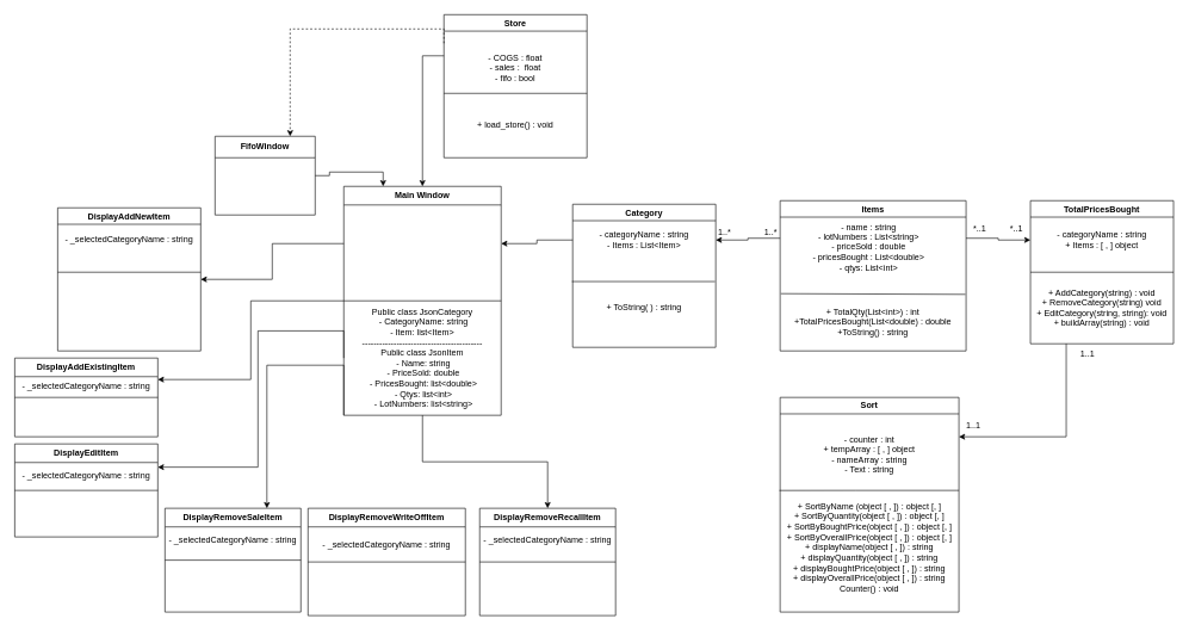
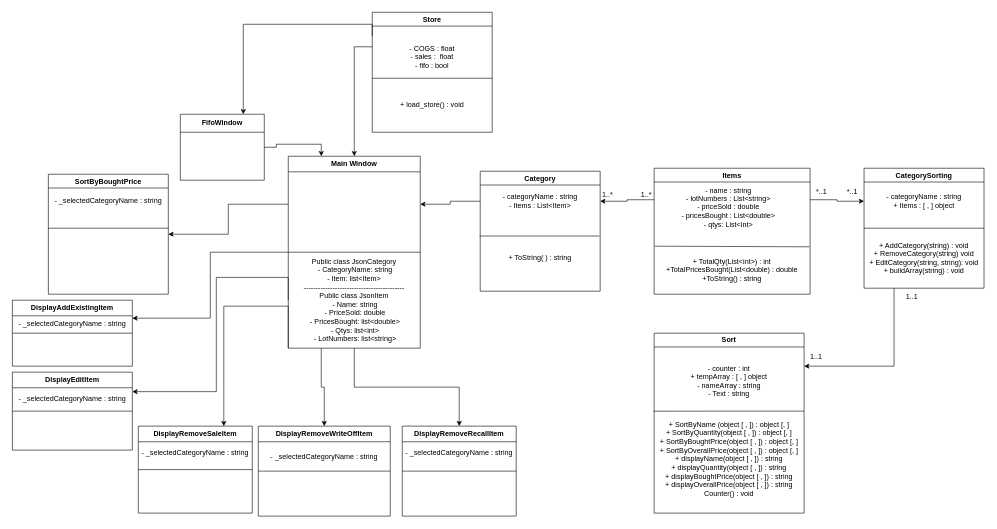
  <mxCell id="0" />
  <mxCell id="1" parent="0" />
  <mxCell id="2" value="Sort" style="swimlane;whiteSpace=wrap;html=1;" parent="1" vertex="1"><mxGeometry x="1090" y="555" width="250" height="300" as="geometry" /></mxCell>
  <mxCell id="3" value="&lt;div&gt;- counter : int&lt;/div&gt;&lt;div&gt;+ tempArray : [ , ] object &lt;br&gt;&lt;/div&gt;&lt;div&gt;- nameArray : string&lt;/div&gt;&lt;div&gt;- Text : string&lt;br&gt;&lt;/div&gt;" style="text;html=1;strokeColor=none;fillColor=none;align=center;verticalAlign=middle;whiteSpace=wrap;rounded=0;" parent="2" vertex="1"><mxGeometry y="30" width="250" height="100" as="geometry" /></mxCell>
  <mxCell id="4" value="&lt;div&gt;+ SortByName (object [ , ]) : object [, ]&lt;/div&gt;&lt;div&gt;+ SortByQuantity(object [ , ]) : object [, ]&lt;/div&gt;&lt;div&gt;+ SortByBoughtPrice(object [ , ]) : object [, ]&lt;/div&gt;&lt;div&gt;+ SortByOverallPrice(object [ , ]) : object [, ]&lt;/div&gt;&lt;div&gt;+ displayName(object [ , ]) : string&lt;/div&gt;&lt;div&gt;+ displayQuantity(object [ , ]) : string&lt;/div&gt;&lt;div&gt;+ displayBoughtPrice(object [ , ]) : string&lt;/div&gt;&lt;div&gt;+ displayOverallPrice(object [ , ]) : string&lt;/div&gt;&lt;div&gt;Counter() : void&lt;br&gt;&lt;/div&gt;" style="text;html=1;strokeColor=none;fillColor=none;align=center;verticalAlign=middle;whiteSpace=wrap;rounded=0;" parent="2" vertex="1"><mxGeometry y="120" width="250" height="180" as="geometry" /></mxCell>
  <mxCell id="5" value="" style="endArrow=none;html=1;rounded=0;exitX=-0.004;exitY=0.056;exitDx=0;exitDy=0;exitPerimeter=0;" parent="2" source="4" edge="1"><mxGeometry width="50" height="50" relative="1" as="geometry"><mxPoint x="5" y="130" as="sourcePoint" /><mxPoint x="250" y="130" as="targetPoint" /><Array as="points"><mxPoint x="105" y="130" /></Array></mxGeometry></mxCell>
- <mxCell id="6" value="DisplayAddNewItem" style="swimlane;whiteSpace=wrap;html=1;fillColor=default;" parent="1" vertex="1"><mxGeometry x="80" y="290" width="200" height="200" as="geometry" /></mxCell>
+ <mxCell id="6" value="SortByBoughtPrice" style="swimlane;whiteSpace=wrap;html=1;fillColor=default;" parent="1" vertex="1"><mxGeometry x="80" y="290" width="200" height="200" as="geometry" /></mxCell>
  <mxCell id="7" value="- _selectedCategoryName : string" style="text;html=1;strokeColor=none;fillColor=none;align=center;verticalAlign=middle;whiteSpace=wrap;rounded=0;" parent="6" vertex="1"><mxGeometry y="20" width="200" height="50" as="geometry" /></mxCell>
  <mxCell id="8" value="" style="endArrow=none;html=1;rounded=0;" parent="6" edge="1"><mxGeometry width="50" height="50" relative="1" as="geometry"><mxPoint y="90" as="sourcePoint" /><mxPoint x="200" y="90" as="targetPoint" /></mxGeometry></mxCell>
  <mxCell id="9" value="Category" style="swimlane;whiteSpace=wrap;html=1;" parent="1" vertex="1"><mxGeometry x="800" y="285" width="200" height="200" as="geometry" /></mxCell>
  <mxCell id="10" value="&lt;div&gt;- categoryName : string&lt;/div&gt;&lt;div&gt;- Items : List&amp;lt;Item&amp;gt;&lt;br&gt;&lt;/div&gt;" style="text;html=1;strokeColor=none;fillColor=none;align=center;verticalAlign=middle;whiteSpace=wrap;rounded=0;" parent="9" vertex="1"><mxGeometry y="20" width="200" height="60" as="geometry" /></mxCell>
  <mxCell id="11" value="+ ToString( ) : string" style="text;html=1;strokeColor=none;fillColor=none;align=center;verticalAlign=middle;whiteSpace=wrap;rounded=0;" parent="9" vertex="1"><mxGeometry y="90" width="200" height="110" as="geometry" /></mxCell>
  <mxCell id="12" value="" style="endArrow=none;html=1;rounded=0;exitX=-0.005;exitY=0.164;exitDx=0;exitDy=0;exitPerimeter=0;entryX=0.995;entryY=0.164;entryDx=0;entryDy=0;entryPerimeter=0;" parent="9" source="11" target="11" edge="1"><mxGeometry width="50" height="50" relative="1" as="geometry"><mxPoint x="160" y="-110" as="sourcePoint" /><mxPoint x="210" y="-160" as="targetPoint" /></mxGeometry></mxCell>
- <mxCell id="13" value="TotalPricesBought" style="swimlane;whiteSpace=wrap;html=1;" parent="1" vertex="1"><mxGeometry x="1440" y="280" width="200" height="200" as="geometry" /></mxCell>
+ <mxCell id="13" value="CategorySorting" style="swimlane;whiteSpace=wrap;html=1;" parent="1" vertex="1"><mxGeometry x="1440" y="280" width="200" height="200" as="geometry" /></mxCell>
  <mxCell id="14" value="&lt;div&gt;- categoryName : string&lt;/div&gt;&lt;div&gt;+ Items : [ , ] object&lt;br&gt;&lt;/div&gt;" style="text;html=1;strokeColor=none;fillColor=none;align=center;verticalAlign=middle;whiteSpace=wrap;rounded=0;" parent="13" vertex="1"><mxGeometry y="20" width="200" height="70" as="geometry" /></mxCell>
  <mxCell id="15" value="&lt;br&gt;&lt;div&gt;+ AddCategory(string) : void&lt;/div&gt;&lt;div&gt;+ RemoveCategory(string) void&lt;/div&gt;&lt;div&gt;+ EditCategory(string, string): void&lt;/div&gt;&lt;div&gt;+ buildArray(string) : void&lt;br&gt;&lt;/div&gt;&lt;div&gt;&lt;br&gt;&lt;/div&gt;" style="text;html=1;strokeColor=none;fillColor=none;align=center;verticalAlign=middle;whiteSpace=wrap;rounded=0;" parent="13" vertex="1"><mxGeometry y="100" width="200" height="100" as="geometry" /></mxCell>
  <mxCell id="16" value="" style="endArrow=none;html=1;rounded=0;exitX=0;exitY=0;exitDx=0;exitDy=0;entryX=1;entryY=0;entryDx=0;entryDy=0;" parent="13" source="15" target="15" edge="1"><mxGeometry width="50" height="50" relative="1" as="geometry"><mxPoint x="46" y="240" as="sourcePoint" /><mxPoint x="96" y="190" as="targetPoint" /></mxGeometry></mxCell>
  <mxCell id="17" style="edgeStyle=orthogonalEdgeStyle;rounded=0;orthogonalLoop=1;jettySize=auto;html=1;exitX=0;exitY=0.25;exitDx=0;exitDy=0;entryX=1;entryY=0.5;entryDx=0;entryDy=0;" edge="1" parent="1" source="19" target="10"><mxGeometry relative="1" as="geometry" /></mxCell>
  <mxCell id="18" style="edgeStyle=orthogonalEdgeStyle;rounded=0;orthogonalLoop=1;jettySize=auto;html=1;exitX=1;exitY=0.25;exitDx=0;exitDy=0;entryX=0;entryY=0.5;entryDx=0;entryDy=0;" edge="1" parent="1" source="19" target="14"><mxGeometry relative="1" as="geometry" /></mxCell>
  <mxCell id="19" value="Items" style="swimlane;whiteSpace=wrap;html=1;" parent="1" vertex="1"><mxGeometry x="1090" y="280" width="260" height="210" as="geometry" /></mxCell>
  <mxCell id="20" value="&lt;div&gt;- name : string&lt;/div&gt;&lt;div&gt;- lotNumbers : List&amp;lt;string&amp;gt;&lt;/div&gt;&lt;div&gt;- priceSold : double&lt;/div&gt;&lt;div&gt;- pricesBought : List&amp;lt;double&amp;gt;&lt;/div&gt;&lt;div&gt;- qtys: List&amp;lt;int&amp;gt;&lt;br&gt;&lt;/div&gt;" style="text;html=1;strokeColor=none;fillColor=none;align=center;verticalAlign=middle;whiteSpace=wrap;rounded=0;" parent="19" vertex="1"><mxGeometry x="24" y="30" width="200" height="70" as="geometry" /></mxCell>
  <mxCell id="21" value="&lt;div&gt;+ TotalQty(List&amp;lt;int&amp;gt;) : int&lt;/div&gt;&lt;div&gt;+TotalPricesBought(List&amp;lt;double) : double&lt;/div&gt;&lt;div&gt;+ToString() : string&lt;br&gt;&lt;/div&gt;" style="text;html=1;strokeColor=none;fillColor=none;align=center;verticalAlign=middle;whiteSpace=wrap;rounded=0;" parent="19" vertex="1"><mxGeometry y="105" width="260" height="130" as="geometry" /></mxCell>
  <mxCell id="22" value="" style="endArrow=none;html=1;rounded=0;exitX=0.004;exitY=0.192;exitDx=0;exitDy=0;exitPerimeter=0;entryX=0.996;entryY=0.2;entryDx=0;entryDy=0;entryPerimeter=0;" parent="19" source="21" target="21" edge="1"><mxGeometry width="50" height="50" relative="1" as="geometry"><mxPoint x="70" y="180" as="sourcePoint" /><mxPoint x="120" y="130" as="targetPoint" /></mxGeometry></mxCell>
  <mxCell id="23" value="Store" style="swimlane;whiteSpace=wrap;html=1;" parent="1" vertex="1"><mxGeometry x="620" y="20" width="200" height="200" as="geometry" /></mxCell>
  <mxCell id="24" value="&lt;div&gt;- COGS : float&lt;/div&gt;&lt;div&gt;- sales :&amp;nbsp; float&lt;/div&gt;&lt;div&gt;- fifo : bool&lt;br&gt;&lt;/div&gt;" style="text;html=1;strokeColor=none;fillColor=none;align=center;verticalAlign=middle;whiteSpace=wrap;rounded=0;" parent="23" vertex="1"><mxGeometry y="40" width="200" height="70" as="geometry" /></mxCell>
  <mxCell id="25" value="+ load_store() : void" style="text;html=1;strokeColor=none;fillColor=none;align=center;verticalAlign=middle;whiteSpace=wrap;rounded=0;" parent="23" vertex="1"><mxGeometry y="110" width="200" height="90" as="geometry" /></mxCell>
  <mxCell id="26" value="" style="endArrow=none;html=1;rounded=0;exitX=0;exitY=0;exitDx=0;exitDy=0;entryX=1;entryY=0;entryDx=0;entryDy=0;" parent="23" source="25" target="25" edge="1"><mxGeometry width="50" height="50" relative="1" as="geometry"><mxPoint x="70" y="130" as="sourcePoint" /><mxPoint x="120" y="80" as="targetPoint" /></mxGeometry></mxCell>
  <mxCell id="27" style="edgeStyle=orthogonalEdgeStyle;rounded=0;orthogonalLoop=1;jettySize=auto;html=1;exitX=0;exitY=0.25;exitDx=0;exitDy=0;entryX=1;entryY=0.5;entryDx=0;entryDy=0;" edge="1" parent="1" source="33" target="6"><mxGeometry relative="1" as="geometry" /></mxCell>
  <mxCell id="28" style="edgeStyle=orthogonalEdgeStyle;rounded=0;orthogonalLoop=1;jettySize=auto;html=1;exitX=0;exitY=0.5;exitDx=0;exitDy=0;entryX=1;entryY=0.25;entryDx=0;entryDy=0;" edge="1" parent="1" source="33" target="50"><mxGeometry relative="1" as="geometry" /></mxCell>
  <mxCell id="29" style="edgeStyle=orthogonalEdgeStyle;rounded=0;orthogonalLoop=1;jettySize=auto;html=1;exitX=0;exitY=1;exitDx=0;exitDy=0;entryX=0.75;entryY=0;entryDx=0;entryDy=0;" edge="1" parent="1" source="33" target="35"><mxGeometry relative="1" as="geometry"><Array as="points"><mxPoint x="373" y="510" /></Array></mxGeometry></mxCell>
+ <mxCell id="30" style="edgeStyle=orthogonalEdgeStyle;rounded=0;orthogonalLoop=1;jettySize=auto;html=1;exitX=0.25;exitY=1;exitDx=0;exitDy=0;entryX=0.5;entryY=0;entryDx=0;entryDy=0;" edge="1" parent="1" source="33" target="36"><mxGeometry relative="1" as="geometry" /></mxCell>
  <mxCell id="31" style="edgeStyle=orthogonalEdgeStyle;rounded=0;orthogonalLoop=1;jettySize=auto;html=1;exitX=0.5;exitY=1;exitDx=0;exitDy=0;entryX=0.5;entryY=0;entryDx=0;entryDy=0;" edge="1" parent="1" source="33" target="37"><mxGeometry relative="1" as="geometry" /></mxCell>
  <mxCell id="32" style="edgeStyle=orthogonalEdgeStyle;rounded=0;orthogonalLoop=1;jettySize=auto;html=1;exitX=0;exitY=0.75;exitDx=0;exitDy=0;entryX=1;entryY=0.25;entryDx=0;entryDy=0;" edge="1" parent="1" source="33" target="34"><mxGeometry relative="1" as="geometry"><Array as="points"><mxPoint x="360" y="462" /><mxPoint x="360" y="652" /></Array></mxGeometry></mxCell>
  <mxCell id="33" value="&lt;b&gt;Main Window&lt;/b&gt;" style="swimlane;fontStyle=0;childLayout=stackLayout;horizontal=1;startSize=26;fillColor=none;horizontalStack=0;resizeParent=1;resizeParentMax=0;resizeLast=0;collapsible=1;marginBottom=0;whiteSpace=wrap;html=1;strokeColor=default;" parent="1" vertex="1"><mxGeometry x="480" y="260" width="220" height="320" as="geometry" /></mxCell>
  <mxCell id="34" value="&lt;b&gt;DisplayEditItem&lt;/b&gt;" style="swimlane;fontStyle=0;childLayout=stackLayout;horizontal=1;startSize=26;fillColor=none;horizontalStack=0;resizeParent=1;resizeParentMax=0;resizeLast=0;collapsible=1;marginBottom=0;whiteSpace=wrap;html=1;" parent="1" vertex="1"><mxGeometry x="20" y="620" width="200" height="130" as="geometry" /></mxCell>
  <mxCell id="35" value="&lt;b&gt;DisplayRemoveSaleItem&lt;/b&gt;" style="swimlane;fontStyle=0;childLayout=stackLayout;horizontal=1;startSize=26;fillColor=none;horizontalStack=0;resizeParent=1;resizeParentMax=0;resizeLast=0;collapsible=1;marginBottom=0;whiteSpace=wrap;html=1;" parent="1" vertex="1"><mxGeometry x="230" y="710" width="190" height="145" as="geometry" /></mxCell>
  <mxCell id="36" value="&lt;b&gt;DisplayRemoveWriteOffItem&lt;/b&gt;" style="swimlane;fontStyle=0;childLayout=stackLayout;horizontal=1;startSize=26;fillColor=none;horizontalStack=0;resizeParent=1;resizeParentMax=0;resizeLast=0;collapsible=1;marginBottom=0;whiteSpace=wrap;html=1;" parent="1" vertex="1"><mxGeometry x="430" y="710" width="220" height="150" as="geometry" /></mxCell>
  <mxCell id="37" value="&lt;b&gt;DisplayRemoveRecallItem&lt;/b&gt;" style="swimlane;fontStyle=0;childLayout=stackLayout;horizontal=1;startSize=26;fillColor=none;horizontalStack=0;resizeParent=1;resizeParentMax=0;resizeLast=0;collapsible=1;marginBottom=0;whiteSpace=wrap;html=1;" parent="1" vertex="1"><mxGeometry x="670" y="710" width="190" height="150" as="geometry" /></mxCell>
  <mxCell id="38" value="&lt;b&gt;DisplayAddExistingItem&lt;/b&gt;" style="swimlane;fontStyle=0;childLayout=stackLayout;horizontal=1;startSize=26;fillColor=none;horizontalStack=0;resizeParent=1;resizeParentMax=0;resizeLast=0;collapsible=1;marginBottom=0;whiteSpace=wrap;html=1;" parent="1" vertex="1"><mxGeometry x="20" y="500" width="200" height="110" as="geometry" /></mxCell>
  <mxCell id="39" style="edgeStyle=orthogonalEdgeStyle;rounded=0;orthogonalLoop=1;jettySize=auto;html=1;exitX=1;exitY=0.5;exitDx=0;exitDy=0;entryX=0.25;entryY=0;entryDx=0;entryDy=0;" edge="1" parent="1" source="40" target="33"><mxGeometry relative="1" as="geometry" /></mxCell>
  <mxCell id="40" value="&lt;b&gt;FifoWindow&lt;/b&gt;" style="swimlane;fontStyle=0;childLayout=stackLayout;horizontal=1;startSize=30;fillColor=none;horizontalStack=0;resizeParent=1;resizeParentMax=0;resizeLast=0;collapsible=1;marginBottom=0;whiteSpace=wrap;html=1;" parent="1" vertex="1"><mxGeometry x="300" y="190" width="140" height="110" as="geometry" /></mxCell>
  <mxCell id="41" value="" style="endArrow=none;html=1;rounded=0;exitX=0;exitY=0.5;exitDx=0;exitDy=0;entryX=1;entryY=0.5;entryDx=0;entryDy=0;" edge="1" parent="1" source="35" target="35"><mxGeometry width="50" height="50" relative="1" as="geometry"><mxPoint x="300" y="812" as="sourcePoint" /><mxPoint x="350" y="762" as="targetPoint" /></mxGeometry></mxCell>
  <mxCell id="42" value="" style="endArrow=none;html=1;rounded=0;exitX=0;exitY=0.5;exitDx=0;exitDy=0;entryX=1;entryY=0.5;entryDx=0;entryDy=0;" edge="1" parent="1" source="33" target="33"><mxGeometry width="50" height="50" relative="1" as="geometry"><mxPoint x="580" y="460" as="sourcePoint" /><mxPoint x="630" y="410" as="targetPoint" /></mxGeometry></mxCell>
  <mxCell id="43" value="" style="endArrow=none;html=1;rounded=0;exitX=0;exitY=0.5;exitDx=0;exitDy=0;entryX=1;entryY=0.5;entryDx=0;entryDy=0;" edge="1" parent="1" source="36" target="36"><mxGeometry width="50" height="50" relative="1" as="geometry"><mxPoint x="515" y="807.5" as="sourcePoint" /><mxPoint x="565" y="757.5" as="targetPoint" /></mxGeometry></mxCell>
  <mxCell id="44" value="" style="endArrow=none;html=1;rounded=0;exitX=0;exitY=0.5;exitDx=0;exitDy=0;entryX=1;entryY=0.5;entryDx=0;entryDy=0;" edge="1" parent="1" source="37" target="37"><mxGeometry width="50" height="50" relative="1" as="geometry"><mxPoint x="750" y="820" as="sourcePoint" /><mxPoint x="800" y="770" as="targetPoint" /></mxGeometry></mxCell>
  <mxCell id="45" value="- _selectedCategoryName : string" style="text;html=1;strokeColor=none;fillColor=none;align=center;verticalAlign=middle;whiteSpace=wrap;rounded=0;" vertex="1" parent="1"><mxGeometry x="670" y="730" width="190" height="50" as="geometry" /></mxCell>
  <mxCell id="46" value="- _selectedCategoryName : string" style="text;html=1;strokeColor=none;fillColor=none;align=center;verticalAlign=middle;whiteSpace=wrap;rounded=0;" vertex="1" parent="1"><mxGeometry x="430" y="730" width="220" height="61" as="geometry" /></mxCell>
  <mxCell id="47" value="- _selectedCategoryName : string" style="text;html=1;strokeColor=none;fillColor=none;align=center;verticalAlign=middle;whiteSpace=wrap;rounded=0;" vertex="1" parent="1"><mxGeometry x="230" y="730" width="190" height="50" as="geometry" /></mxCell>
  <mxCell id="48" value="" style="endArrow=none;html=1;rounded=0;exitX=0;exitY=0.5;exitDx=0;exitDy=0;entryX=1;entryY=0.5;entryDx=0;entryDy=0;" edge="1" parent="1" source="34" target="34"><mxGeometry width="50" height="50" relative="1" as="geometry"><mxPoint x="95" y="710" as="sourcePoint" /><mxPoint x="145" y="660" as="targetPoint" /></mxGeometry></mxCell>
  <mxCell id="49" value="- _selectedCategoryName : string" style="text;html=1;strokeColor=none;fillColor=none;align=center;verticalAlign=middle;whiteSpace=wrap;rounded=0;" vertex="1" parent="1"><mxGeometry x="20" y="640" width="200" height="50" as="geometry" /></mxCell>
  <mxCell id="50" value="- _selectedCategoryName : string" style="text;html=1;strokeColor=none;fillColor=none;align=center;verticalAlign=middle;whiteSpace=wrap;rounded=0;" vertex="1" parent="1"><mxGeometry x="20" y="520" width="200" height="40" as="geometry" /></mxCell>
  <mxCell id="51" value="" style="endArrow=none;html=1;rounded=0;exitX=0;exitY=0.5;exitDx=0;exitDy=0;entryX=1;entryY=0.5;entryDx=0;entryDy=0;" edge="1" parent="1" source="38" target="38"><mxGeometry width="50" height="50" relative="1" as="geometry"><mxPoint x="100" y="570" as="sourcePoint" /><mxPoint x="150" y="520" as="targetPoint" /></mxGeometry></mxCell>
  <mxCell id="52" style="edgeStyle=orthogonalEdgeStyle;rounded=0;orthogonalLoop=1;jettySize=auto;html=1;exitX=0;exitY=0.5;exitDx=0;exitDy=0;entryX=1;entryY=0.25;entryDx=0;entryDy=0;" edge="1" parent="1" source="10" target="33"><mxGeometry relative="1" as="geometry" /></mxCell>
  <mxCell id="53" style="edgeStyle=orthogonalEdgeStyle;rounded=0;orthogonalLoop=1;jettySize=auto;html=1;exitX=0.25;exitY=1;exitDx=0;exitDy=0;entryX=1;entryY=0.25;entryDx=0;entryDy=0;" edge="1" parent="1" source="15" target="3"><mxGeometry relative="1" as="geometry" /></mxCell>
  <mxCell id="54" style="edgeStyle=orthogonalEdgeStyle;rounded=0;orthogonalLoop=1;jettySize=auto;html=1;exitX=0;exitY=0.25;exitDx=0;exitDy=0;entryX=0.5;entryY=0;entryDx=0;entryDy=0;" edge="1" parent="1" source="24" target="33"><mxGeometry relative="1" as="geometry" /></mxCell>
- <mxCell id="55" style="edgeStyle=orthogonalEdgeStyle;rounded=0;orthogonalLoop=1;jettySize=auto;html=1;exitX=0;exitY=0;exitDx=0;exitDy=0;entryX=0.75;entryY=0;entryDx=0;entryDy=0;dashed=1;" edge="1" parent="1" source="24" target="40"><mxGeometry relative="1" as="geometry" /></mxCell>
+ <mxCell id="55" style="edgeStyle=orthogonalEdgeStyle;rounded=0;orthogonalLoop=1;jettySize=auto;html=1;exitX=0;exitY=0;exitDx=0;exitDy=0;entryX=0.75;entryY=0;entryDx=0;entryDy=0;" edge="1" parent="1" source="24" target="40"><mxGeometry relative="1" as="geometry" /></mxCell>
  <mxCell id="56" value="1..* &amp;nbsp; &amp;nbsp; &amp;nbsp; &amp;nbsp; &amp;nbsp;&amp;nbsp;&amp;nbsp;&amp;nbsp; 1..*" style="text;html=1;strokeColor=none;fillColor=none;align=center;verticalAlign=middle;whiteSpace=wrap;rounded=0;" vertex="1" parent="1"><mxGeometry x="990" y="310" width="110" height="30" as="geometry" /></mxCell>
  <mxCell id="57" value="*..1&amp;nbsp;&amp;nbsp;&amp;nbsp;&amp;nbsp;&amp;nbsp;&amp;nbsp;&amp;nbsp;&amp;nbsp;&amp;nbsp; *..1" style="text;html=1;strokeColor=none;fillColor=none;align=center;verticalAlign=middle;whiteSpace=wrap;rounded=0;" vertex="1" parent="1"><mxGeometry x="1340" y="305" width="110" height="30" as="geometry" /></mxCell>
  <mxCell id="58" value="&lt;div&gt;&lt;div&gt;Public class JsonCategory&lt;/div&gt;&lt;div&gt;&amp;nbsp;- CategoryName: string&lt;br&gt;&lt;/div&gt;&lt;div&gt;- Item: list&amp;lt;Item&amp;gt;&lt;br&gt;&lt;/div&gt;&lt;div&gt;------------------------------------------&lt;br&gt;&lt;/div&gt;&lt;div&gt;Public class JsonItem&lt;/div&gt;&lt;div&gt;&amp;nbsp;- Name: string&lt;br&gt;&lt;/div&gt;&lt;div&gt;&amp;nbsp;- PriceSold: double&lt;br&gt;&lt;/div&gt;&lt;div&gt;&amp;nbsp;- PricesBought: list&amp;lt;double&amp;gt;&lt;br&gt;&lt;/div&gt;&lt;div&gt;&amp;nbsp;- Qtys: list&amp;lt;int&amp;gt; &lt;br&gt;&lt;/div&gt;&lt;div&gt;&amp;nbsp;- LotNumbers: list&amp;lt;string&amp;gt;&lt;br&gt;&lt;/div&gt;&lt;/div&gt;" style="text;html=1;strokeColor=none;fillColor=none;align=center;verticalAlign=middle;whiteSpace=wrap;rounded=0;" vertex="1" parent="1"><mxGeometry x="425" y="470" width="330" height="60" as="geometry" /></mxCell>
  <mxCell id="59" value="1..1" style="text;html=1;strokeColor=none;fillColor=none;align=center;verticalAlign=middle;whiteSpace=wrap;rounded=0;" vertex="1" parent="1"><mxGeometry x="1341" y="580" width="39" height="30" as="geometry" /></mxCell>
  <mxCell id="60" value="1..1" style="text;html=1;strokeColor=none;fillColor=none;align=center;verticalAlign=middle;whiteSpace=wrap;rounded=0;" vertex="1" parent="1"><mxGeometry x="1490" y="480" width="60" height="30" as="geometry" /></mxCell>
